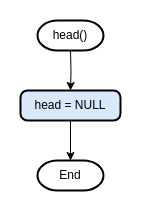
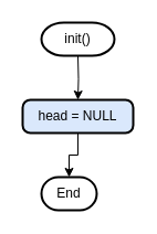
  <mxCell id="0" />
  <mxCell id="1" parent="0" />
  <mxCell id="2" style="edgeStyle=orthogonalEdgeStyle;rounded=0;orthogonalLoop=1;jettySize=auto;html=1;entryX=0.5;entryY=0;entryDx=0;entryDy=0;" parent="1" target="4" edge="1"><mxGeometry relative="1" as="geometry"><mxPoint x="70" y="50" as="sourcePoint" /></mxGeometry></mxCell>
  <mxCell id="3" style="edgeStyle=orthogonalEdgeStyle;rounded=0;orthogonalLoop=1;jettySize=auto;html=1;entryX=0.5;entryY=0;entryDx=0;entryDy=0;entryPerimeter=0;" parent="1" source="4" target="5" edge="1"><mxGeometry relative="1" as="geometry" /></mxCell>
  <mxCell id="4" value="head = NULL" style="rounded=1;whiteSpace=wrap;html=1;absoluteArcSize=1;arcSize=14;strokeWidth=2;fillColor=#dae8fc;" parent="1" vertex="1"><mxGeometry x="20" y="90" width="100" height="30" as="geometry" /></mxCell>
- <mxCell id="5" value="End" style="strokeWidth=2;html=1;shape=mxgraph.flowchart.terminator;whiteSpace=wrap;" parent="1" vertex="1"><mxGeometry x="37" y="160" width="66" height="30" as="geometry" /></mxCell>
- <mxCell id="6" value="head()" style="strokeWidth=2;html=1;shape=mxgraph.flowchart.terminator;whiteSpace=wrap;" vertex="1" parent="1"><mxGeometry x="37" y="20" width="66" height="30" as="geometry" /></mxCell>
+ <mxCell id="5" value="End" style="strokeWidth=2;html=1;shape=mxgraph.flowchart.terminator;whiteSpace=wrap;" parent="1" vertex="1"><mxGeometry x="37" y="160" width="50" height="30" as="geometry" /></mxCell>
+ <mxCell id="6" value="init()" style="strokeWidth=2;html=1;shape=mxgraph.flowchart.terminator;whiteSpace=wrap;" vertex="1" parent="1"><mxGeometry x="37" y="20" width="66" height="30" as="geometry" /></mxCell>
